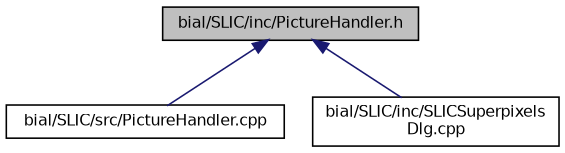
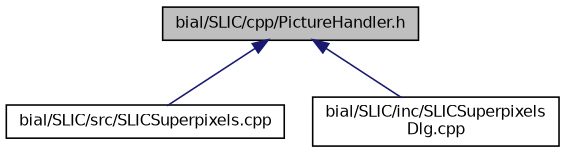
  digraph {
    node [color=black fillcolor=white fontname=Helvetica fontsize=10 shape=record style=filled]
    edge [color=midnightblue dir=back fontname=Helvetica fontsize=10 labelfontname=Helvetica labelfontsize=10 style=solid]
-   n1 [fillcolor=grey75 fontcolor=black height=0.2 label="bial/SLIC/inc/PictureHandler.h" width=0.4]
-   n2 [height=0.2 label="bial/SLIC/src/PictureHandler.cpp" width=0.4]
+   n1 [fillcolor=grey75 fontcolor=black height=0.2 label="bial/SLIC/cpp/PictureHandler.h" width=0.4]
+   n2 [height=0.2 label="bial/SLIC/src/SLICSuperpixels.cpp" width=0.4]
    n3 [height=0.2 label="bial/SLIC/inc/SLICSuperpixels\lDlg.cpp" width=0.4]
    n1 -> n2
    n1 -> n3
  }
